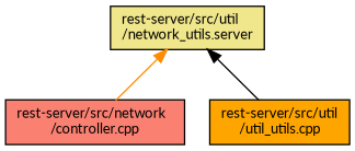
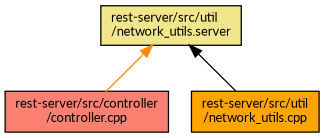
  digraph {
    fontname=Lato
    node [color=black fontname=Lato fontsize=10 shape=record style=filled]
    edge [dir=back fontname=Lato fontsize=10 labelfontname=Helvetica labelfontsize=10 style=solid]
    n1 [fillcolor=khaki fontcolor=black height=0.2 label="rest-server/src/util\l/network_utils.server" width=0.4]
-   n2 [fillcolor=salmon height=0.2 label="rest-server/src/network\l/controller.cpp" width=0.4]
-   n3 [fillcolor=orange height=0.2 label="rest-server/src/util\l/util_utils.cpp" width=0.4]
+   n2 [fillcolor=salmon height=0.2 label="rest-server/src/controller\l/controller.cpp" width=0.4]
+   n3 [fillcolor=orange height=0.2 label="rest-server/src/util\l/network_utils.cpp" width=0.4]
    n1 -> n2 [color=darkorange]
    n1 -> n3 [color=black]
  }
